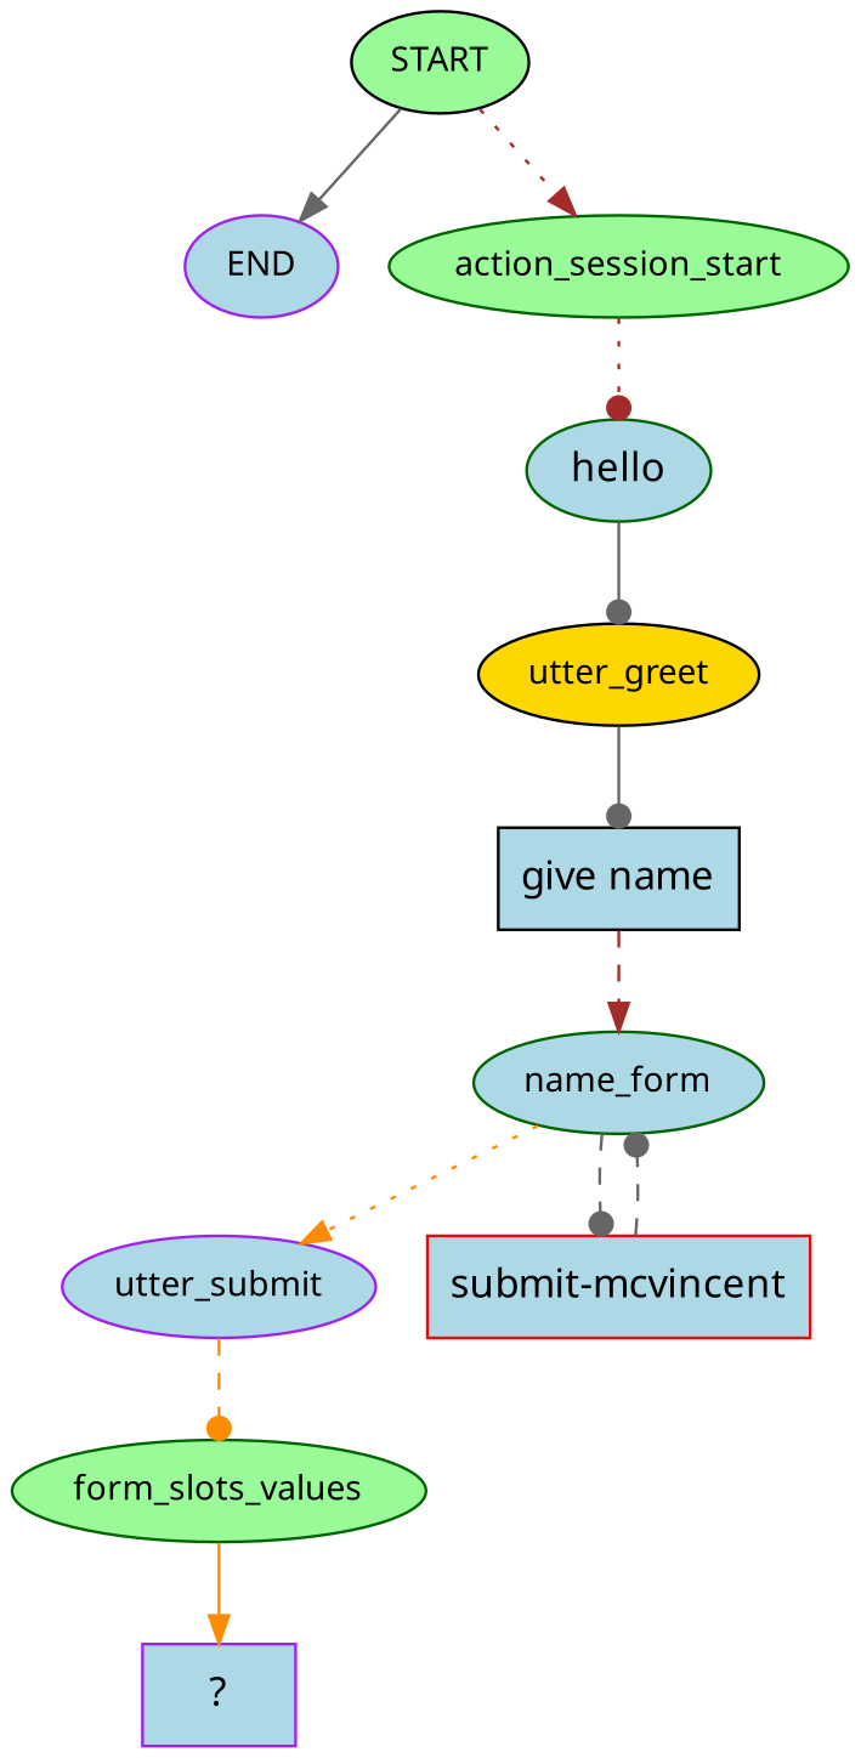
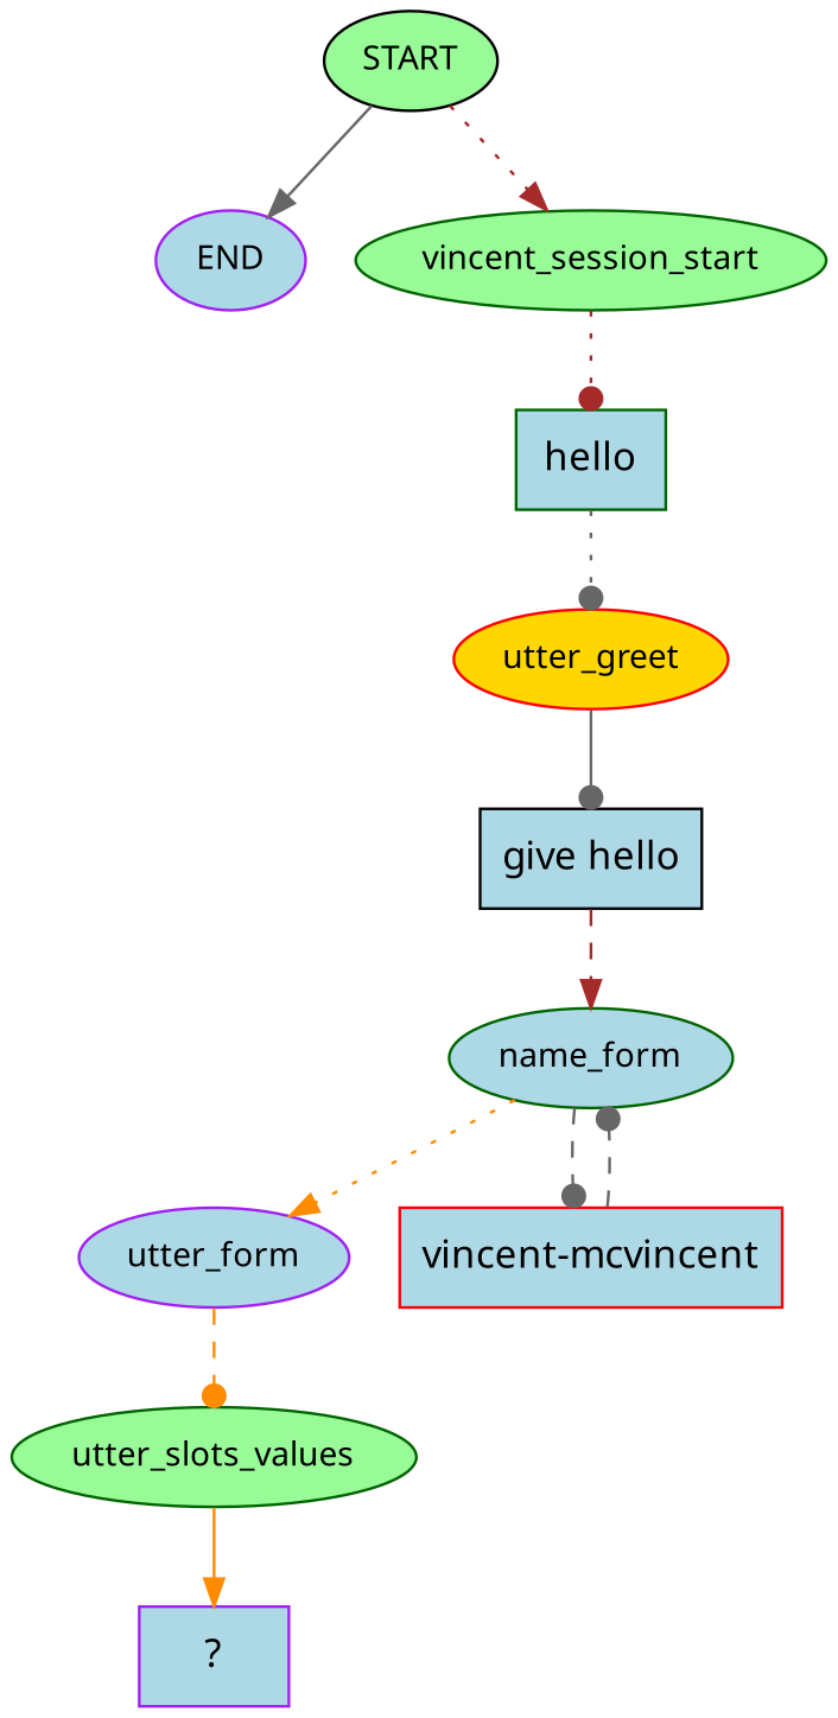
  digraph {
    fontname="Noto Sans"
    node [color=darkgreen fillcolor=lightblue fontname="Noto Sans" fontsize=12 style=filled]
    edge [arrowhead=dot color=gray40 fontname="Noto Sans" style=dotted]
    n1 [color=black fillcolor=palegreen label=START]
    n2 [color=purple label=END]
-   n3 [fillcolor=palegreen label=action_session_start]
-   n4 [label=hello shape=ellipse fontsize=""]
-   n5 [color=black fillcolor=gold label=utter_greet]
-   n6 [color=black label="give name" shape=rect fontsize=""]
+   n3 [fillcolor=palegreen label=vincent_session_start]
+   n4 [label=hello shape=rect fontsize=""]
+   n5 [color=red fillcolor=gold label=utter_greet]
+   n6 [color=black label="give hello" shape=rect fontsize=""]
    n7 [label=name_form]
-   n8 [color=purple label=utter_submit]
-   n9 [color=red label="submit-mcvincent" shape=rect fontsize=""]
-   n10 [fillcolor=palegreen label=form_slots_values]
+   n8 [color=purple label=utter_form]
+   n9 [color=red label="vincent-mcvincent" shape=rect fontsize=""]
+   n10 [fillcolor=palegreen label=utter_slots_values]
    n11 [color=purple label="  ?  " shape=rect fontsize=""]
    n1 -> n2 [arrowhead=normal style=solid]
    n1 -> n3 [arrowhead=normal color=brown]
    n3 -> n4 [color=brown]
-   n4 -> n5 [style=solid]
+   n4 -> n5
    n5 -> n6 [style=solid]
    n6 -> n7 [arrowhead=normal color=brown style=dashed]
    n7 -> n8 [arrowhead=normal color=darkorange]
    n7 -> n9 [style=dashed]
    n8 -> n10 [color=darkorange style=dashed]
    n9 -> n7 [style=dashed]
    n10 -> n11 [arrowhead=normal color=darkorange style=solid]
  }
